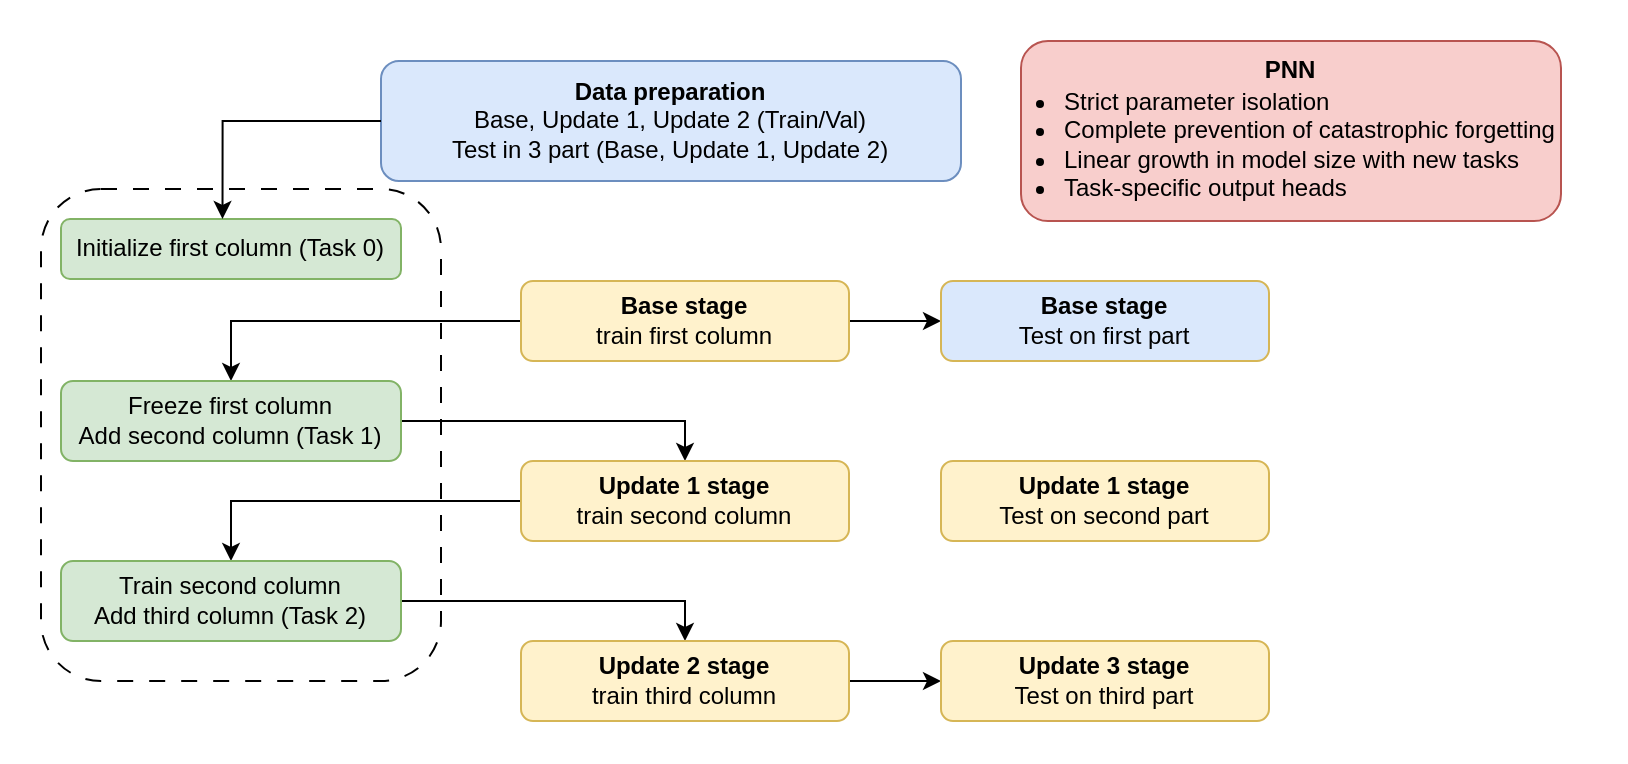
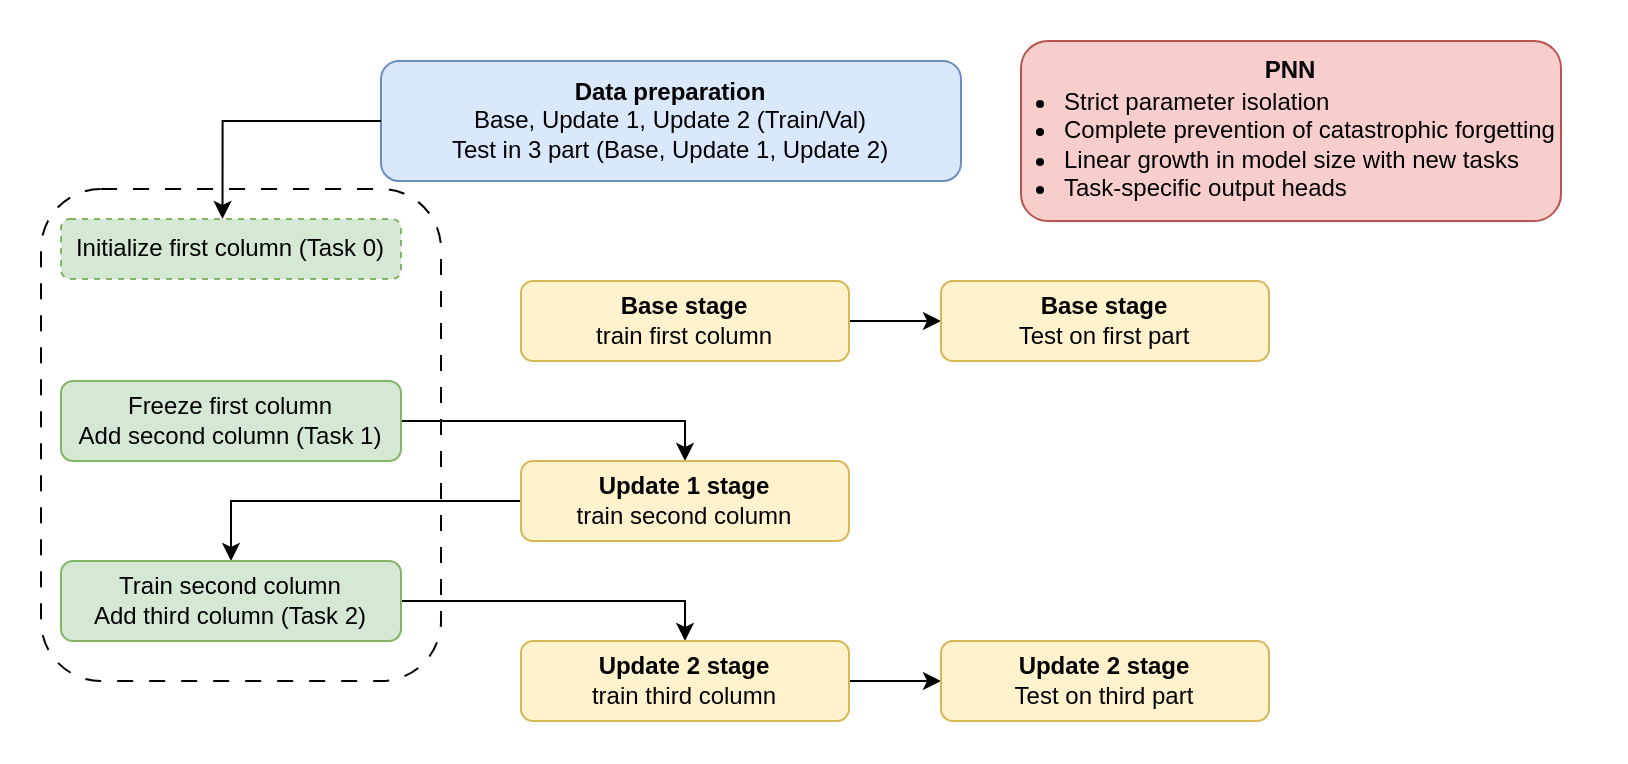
  <mxCell id="0" />
  <mxCell id="1" parent="0" />
  <mxCell id="2" value="" style="rounded=1;whiteSpace=wrap;html=1;dashed=1;dashPattern=8 8;" vertex="1" parent="1"><mxGeometry x="20" y="94" width="200" height="246" as="geometry" /></mxCell>
  <mxCell id="3" value="&lt;b&gt;Data preparation&lt;/b&gt;&lt;div&gt;Base, Update 1, Update 2 (Train/Val)&lt;br&gt;Test in 3 part (Base, Update 1, Update 2)&lt;/div&gt;" style="rounded=1;whiteSpace=wrap;html=1;fillColor=#dae8fc;strokeColor=#6c8ebf;align=center;" vertex="1" parent="1"><mxGeometry x="190" y="30" width="290" height="60" as="geometry" /></mxCell>
- <mxCell id="4" value="Initialize first column (Task 0)" style="rounded=1;whiteSpace=wrap;html=1;fillColor=#d5e8d4;strokeColor=#82b366;" vertex="1" parent="1"><mxGeometry x="30" y="109" width="170" height="30" as="geometry" /></mxCell>
- <mxCell id="5" style="edgeStyle=orthogonalEdgeStyle;rounded=0;orthogonalLoop=1;jettySize=auto;html=1;exitX=0;exitY=0.5;exitDx=0;exitDy=0;entryX=0.5;entryY=0;entryDx=0;entryDy=0;" edge="1" parent="1" source="7" target="10"><mxGeometry relative="1" as="geometry" /></mxCell>
+ <mxCell id="4" value="Initialize first column (Task 0)" style="rounded=1;whiteSpace=wrap;html=1;fillColor=#d5e8d4;strokeColor=#82b366;dashed=1;" vertex="1" parent="1"><mxGeometry x="30" y="109" width="170" height="30" as="geometry" /></mxCell>
  <mxCell id="6" style="edgeStyle=orthogonalEdgeStyle;rounded=0;orthogonalLoop=1;jettySize=auto;html=1;" edge="1" parent="1" source="7" target="17"><mxGeometry relative="1" as="geometry" /></mxCell>
  <mxCell id="7" value="&lt;b&gt;Base stage&lt;/b&gt;&lt;br&gt;train first column" style="rounded=1;whiteSpace=wrap;html=1;fillColor=#fff2cc;strokeColor=#d6b656;" vertex="1" parent="1"><mxGeometry x="260" y="140" width="164" height="40" as="geometry" /></mxCell>
  <mxCell id="8" style="edgeStyle=orthogonalEdgeStyle;rounded=0;orthogonalLoop=1;jettySize=auto;html=1;entryX=0.475;entryY=0;entryDx=0;entryDy=0;entryPerimeter=0;" edge="1" parent="1" source="3" target="4"><mxGeometry relative="1" as="geometry"><Array as="points"><mxPoint x="111" y="60" /></Array></mxGeometry></mxCell>
  <mxCell id="9" style="edgeStyle=orthogonalEdgeStyle;rounded=0;orthogonalLoop=1;jettySize=auto;html=1;entryX=0.5;entryY=0;entryDx=0;entryDy=0;" edge="1" parent="1" source="10" target="12"><mxGeometry relative="1" as="geometry" /></mxCell>
  <mxCell id="10" value="Freeze first column&lt;br&gt;Add second column (Task 1)" style="rounded=1;whiteSpace=wrap;html=1;fillColor=#d5e8d4;strokeColor=#82b366;" vertex="1" parent="1"><mxGeometry x="30" y="190" width="170" height="40" as="geometry" /></mxCell>
  <mxCell id="11" style="edgeStyle=orthogonalEdgeStyle;rounded=0;orthogonalLoop=1;jettySize=auto;html=1;entryX=0.5;entryY=0;entryDx=0;entryDy=0;" edge="1" parent="1" source="12" target="14"><mxGeometry relative="1" as="geometry" /></mxCell>
  <mxCell id="12" value="&lt;b&gt;Update 1 stage&lt;br&gt;&lt;/b&gt;train second column" style="rounded=1;whiteSpace=wrap;html=1;fillColor=#fff2cc;strokeColor=#d6b656;" vertex="1" parent="1"><mxGeometry x="260" y="230" width="164" height="40" as="geometry" /></mxCell>
  <mxCell id="13" style="edgeStyle=orthogonalEdgeStyle;rounded=0;orthogonalLoop=1;jettySize=auto;html=1;exitX=1;exitY=0.5;exitDx=0;exitDy=0;" edge="1" parent="1" source="14" target="16"><mxGeometry relative="1" as="geometry"><Array as="points"><mxPoint x="342" y="300" /></Array></mxGeometry></mxCell>
  <mxCell id="14" value="Train second column&lt;br&gt;Add third column (Task 2)" style="rounded=1;whiteSpace=wrap;html=1;fillColor=#d5e8d4;strokeColor=#82b366;" vertex="1" parent="1"><mxGeometry x="30" y="280" width="170" height="40" as="geometry" /></mxCell>
  <mxCell id="15" style="edgeStyle=orthogonalEdgeStyle;rounded=0;orthogonalLoop=1;jettySize=auto;html=1;entryX=0;entryY=0.5;entryDx=0;entryDy=0;" edge="1" parent="1" source="16" target="19"><mxGeometry relative="1" as="geometry" /></mxCell>
  <mxCell id="16" value="&lt;b&gt;Update 2 stage&lt;br&gt;&lt;/b&gt;train third column" style="rounded=1;whiteSpace=wrap;html=1;fillColor=#fff2cc;strokeColor=#d6b656;" vertex="1" parent="1"><mxGeometry x="260" y="320" width="164" height="40" as="geometry" /></mxCell>
- <mxCell id="17" value="&lt;b&gt;Base stage&lt;br&gt;&lt;/b&gt;Test on first part" style="rounded=1;whiteSpace=wrap;html=1;fillColor=#dae8fc;strokeColor=#d6b656;" vertex="1" parent="1"><mxGeometry x="470" y="140" width="164" height="40" as="geometry" /></mxCell>
- <mxCell id="18" value="&lt;b&gt;Update 1 stage&lt;br&gt;&lt;/b&gt;Test on second part" style="rounded=1;whiteSpace=wrap;html=1;fillColor=#fff2cc;strokeColor=#d6b656;" vertex="1" parent="1"><mxGeometry x="470" y="230" width="164" height="40" as="geometry" /></mxCell>
- <mxCell id="19" value="&lt;b&gt;Update 3 stage&lt;br&gt;&lt;/b&gt;Test on third part" style="rounded=1;whiteSpace=wrap;html=1;fillColor=#fff2cc;strokeColor=#d6b656;" vertex="1" parent="1"><mxGeometry x="470" y="320" width="164" height="40" as="geometry" /></mxCell>
+ <mxCell id="17" value="&lt;b&gt;Base stage&lt;br&gt;&lt;/b&gt;Test on first part" style="rounded=1;whiteSpace=wrap;html=1;fillColor=#fff2cc;strokeColor=#d6b656;" vertex="1" parent="1"><mxGeometry x="470" y="140" width="164" height="40" as="geometry" /></mxCell>
+ <mxCell id="19" value="&lt;b&gt;Update 2 stage&lt;br&gt;&lt;/b&gt;Test on third part" style="rounded=1;whiteSpace=wrap;html=1;fillColor=#fff2cc;strokeColor=#d6b656;" vertex="1" parent="1"><mxGeometry x="470" y="320" width="164" height="40" as="geometry" /></mxCell>
  <mxCell id="20" value="" style="rounded=1;whiteSpace=wrap;html=1;fillColor=#f8cecc;strokeColor=#b85450;" vertex="1" parent="1"><mxGeometry x="510" y="20" width="270" height="90" as="geometry" /></mxCell>
  <mxCell id="21" value="&lt;b&gt;PNN&lt;/b&gt;" style="text;html=1;align=center;verticalAlign=middle;whiteSpace=wrap;rounded=0;" vertex="1" parent="1"><mxGeometry x="615" y="20" width="60" height="30" as="geometry" /></mxCell>
  <mxCell id="22" value="&lt;ul&gt;&lt;li class=&quot;whitespace-normal break-words&quot;&gt;Strict parameter isolation&lt;/li&gt;&lt;li class=&quot;whitespace-normal break-words&quot;&gt;&lt;span style=&quot;background-color: initial;&quot;&gt;Complete prevention of catastrophic forgetting&lt;/span&gt;&lt;/li&gt;&lt;li class=&quot;whitespace-normal break-words&quot;&gt;Linear growth in model size with new tasks&lt;/li&gt;&lt;li class=&quot;whitespace-normal break-words&quot;&gt;Task-specific output heads&lt;/li&gt;&lt;/ul&gt;" style="text;html=1;align=left;verticalAlign=middle;whiteSpace=wrap;rounded=0;" vertex="1" parent="1"><mxGeometry x="490" y="24" width="302" height="96" as="geometry" /></mxCell>
